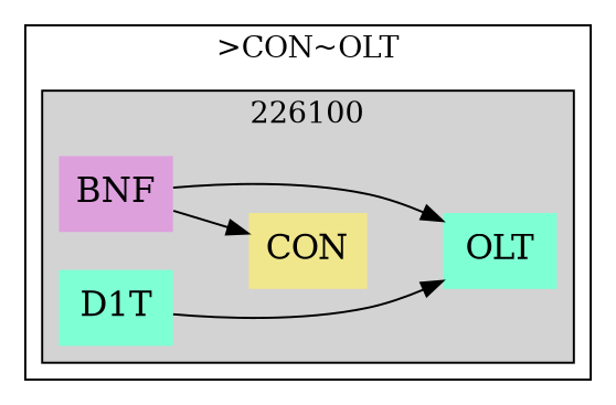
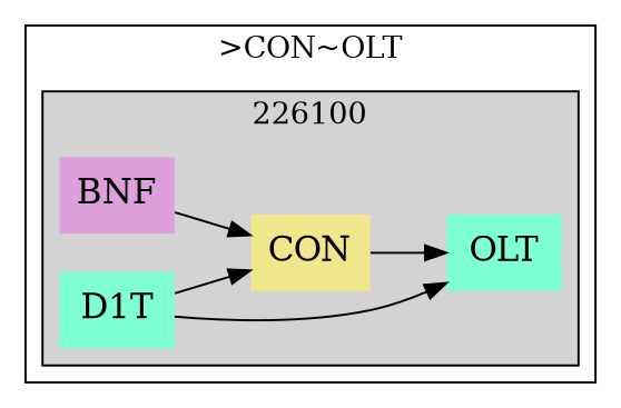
  strict digraph {
    compound=false
    labelloc=t
    rankdir=LR
    node [fillcolor=aquamarine fontsize=16 shape=plaintext style=filled]
    n1 [fillcolor=khaki label=CON]
    n2 [fillcolor=plum label=BNF]
    n3 [label=OLT]
    n4 [label=D1T]
    subgraph cluster_1 {
      label=">CON~OLT"
      subgraph cluster_2 {
        label=226100
        style=filled
        n1
        n2
        n3
        n4
      }
    }
    n2 -> n1
-   n2 -> n3
+   n1 -> n3
+   n4 -> n1
    n4 -> n3
  }
